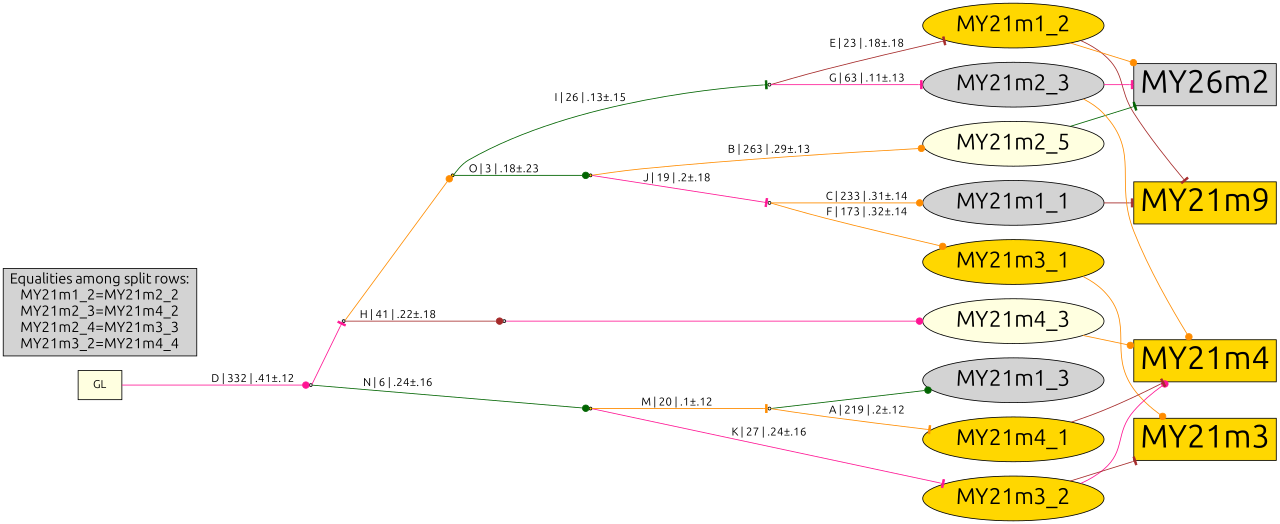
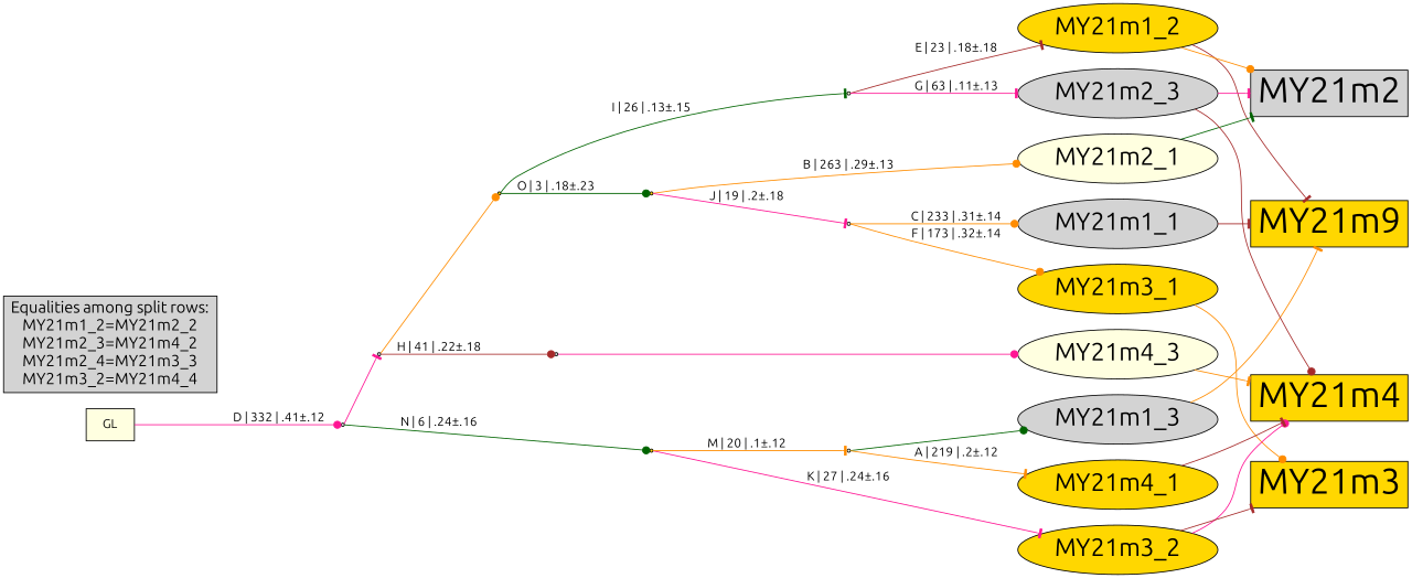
  digraph {
    fontname=Ubuntu
    rankdir=LR
    node [fillcolor=gold fontname=Ubuntu shape=oval style=filled]
    edge [arrowhead=tee color=darkorange fontname=Ubuntu]
    n1 [fillcolor=lightgrey fontsize=28 label=MY21m1_1]
    n2 [fontsize=28 label=MY21m1_2]
    n3 [fillcolor=lightgrey fontsize=28 label=MY21m1_3]
-   n4 [fillcolor=lightyellow fontsize=28 label=MY21m2_5]
+   n4 [fillcolor=lightyellow fontsize=28 label=MY21m2_1]
    n5 [fillcolor=lightgrey fontsize=28 label=MY21m2_3]
    n6 [fontsize=28 label=MY21m3_1]
    n7 [fontsize=28 label=MY21m3_2]
    n8 [fontsize=28 label=MY21m4_1]
    n9 [fillcolor=lightyellow fontsize=28 label=MY21m4_3]
    n10 [fontsize=40 label=MY21m9 shape=box]
-   n11 [fillcolor=lightgrey fontsize=40 label=MY26m2 shape=box]
+   n11 [fillcolor=lightgrey fontsize=40 label=MY21m2 shape=box]
    n12 [fontsize=40 label=MY21m4 shape=box]
    n13 [fontsize=40 label=MY21m3 shape=box]
    n14 [fillcolor=lightgrey fontsize=18 label="Equalities among split rows:\nMY21m1_2=MY21m2_2\nMY21m2_3=MY21m4_2\nMY21m2_4=MY21m3_3\nMY21m3_2=MY21m4_4\n" shape=box]
    Int1 [fillcolor=lightyellow shape=point]
    Int2 [fillcolor=lightyellow shape=point]
    Int3 [shape=point]
    Int4 [fillcolor=lightgrey shape=point]
    Int5 [shape=point]
    Int6 [fillcolor=lightyellow shape=point]
    Int7 [shape=point]
    Int8 [fillcolor=lightgrey shape=point]
    Int9 [fillcolor=lightgrey shape=point]
    n24 [fillcolor=lightyellow label=GL shape=box]
    subgraph sub_1 {
      rank=same
      n1
      n2
      n3
      n4
      n5
      n6
      n7
      n8
      n9
    }
    n1 -> n10 [color=brown]
    n2 -> n10 [color=brown]
    n2 -> n11 [arrowhead=dot]
+   n3 -> n10
    n4 -> n11 [color=darkgreen]
    n5 -> n11 [color=deeppink]
-   n5 -> n12 [arrowhead=dot]
+   n5 -> n12 [arrowhead=dot color=brown]
    n6 -> n13 [arrowhead=dot]
    n7 -> n12 [arrowhead=dot color=deeppink]
    n7 -> n13 [color=brown]
    n8 -> n12 [color=brown]
-   n9 -> n12 [arrowhead=dot]
+   n9 -> n12
    Int1 -> n3 [arrowhead=dot color=darkgreen]
    Int1 -> n8 [label="A | 219 | .2±.12"]
    Int2 -> n1 [arrowhead=dot label="C | 233 | .31±.14"]
    Int2 -> n6 [arrowhead=dot label="F | 173 | .32±.14"]
    Int3 -> n7 [color=deeppink label="K | 27 | .24±.16"]
    Int3 -> Int1 [label="M | 20 | .1±.12"]
    Int4 -> n9 [arrowhead=dot color=deeppink]
    Int5 -> n4 [arrowhead=dot label="B | 263 | .29±.13"]
    Int5 -> Int2 [color=deeppink label="J | 19 | .2±.18"]
    Int6 -> n2 [color=brown label="E | 23 | .18±.18"]
    Int6 -> n5 [color=deeppink label="G | 63 | .11±.13"]
    Int7 -> Int5 [arrowhead=dot color=darkgreen label="O | 3 | .18±.23"]
    Int7 -> Int6 [color=darkgreen label="I | 26 | .13±.15"]
    Int8 -> Int4 [arrowhead=dot color=brown label="H | 41 | .22±.18"]
    Int8 -> Int7 [arrowhead=dot]
    Int9 -> Int3 [arrowhead=dot color=darkgreen label="N | 6 | .24±.16"]
    Int9 -> Int8 [color=deeppink]
    n24 -> Int9 [arrowhead=dot color=deeppink label="D | 332 | .41±.12"]
  }
